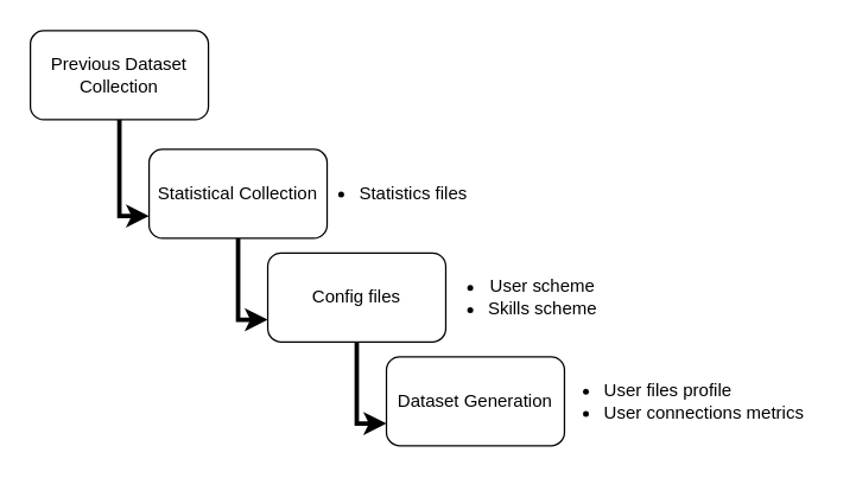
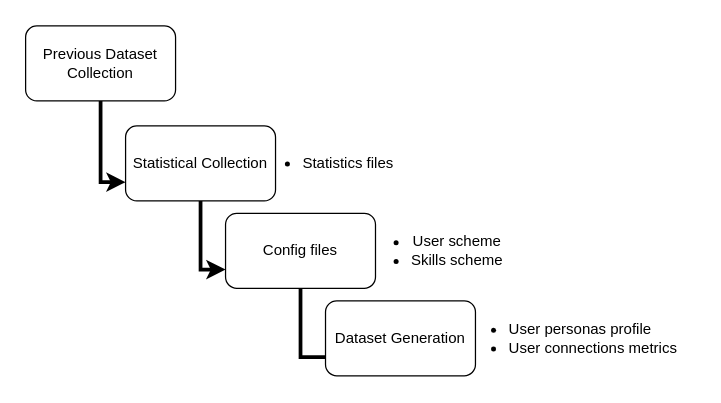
  <mxCell id="0" />
  <mxCell id="1" parent="0" />
  <mxCell id="2" style="edgeStyle=orthogonalEdgeStyle;rounded=0;orthogonalLoop=1;jettySize=auto;html=1;exitX=0.5;exitY=1;exitDx=0;exitDy=0;entryX=0;entryY=0.75;entryDx=0;entryDy=0;strokeWidth=3;" edge="1" parent="1" source="3" target="5"><mxGeometry relative="1" as="geometry" /></mxCell>
  <mxCell id="3" value="Previous Dataset Collection" style="rounded=1;whiteSpace=wrap;html=1;" vertex="1" parent="1"><mxGeometry x="20" y="20" width="120" height="60" as="geometry" /></mxCell>
  <mxCell id="4" style="edgeStyle=orthogonalEdgeStyle;rounded=0;orthogonalLoop=1;jettySize=auto;html=1;exitX=0.5;exitY=1;exitDx=0;exitDy=0;entryX=0;entryY=0.75;entryDx=0;entryDy=0;strokeWidth=3;" edge="1" parent="1" source="5" target="7"><mxGeometry relative="1" as="geometry" /></mxCell>
  <mxCell id="5" value="Statistical Collection" style="rounded=1;whiteSpace=wrap;html=1;" vertex="1" parent="1"><mxGeometry x="100" y="100" width="120" height="60" as="geometry" /></mxCell>
- <mxCell id="6" style="edgeStyle=orthogonalEdgeStyle;rounded=0;orthogonalLoop=1;jettySize=auto;html=1;exitX=0.5;exitY=1;exitDx=0;exitDy=0;entryX=0;entryY=0.75;entryDx=0;entryDy=0;strokeWidth=3;" edge="1" parent="1" source="7" target="8"><mxGeometry relative="1" as="geometry" /></mxCell>
+ <mxCell id="6" style="edgeStyle=orthogonalEdgeStyle;rounded=0;orthogonalLoop=1;jettySize=auto;html=1;exitX=0.5;exitY=1;exitDx=0;exitDy=0;entryX=0;entryY=0.75;entryDx=0;entryDy=0;strokeWidth=3;endArrow=none;" edge="1" parent="1" source="7" target="8"><mxGeometry relative="1" as="geometry" /></mxCell>
  <mxCell id="7" value="Config files" style="rounded=1;whiteSpace=wrap;html=1;" vertex="1" parent="1"><mxGeometry x="180" y="170" width="120" height="60" as="geometry" /></mxCell>
  <mxCell id="8" value="Dataset Generation" style="rounded=1;whiteSpace=wrap;html=1;" vertex="1" parent="1"><mxGeometry x="260" y="240" width="120" height="60" as="geometry" /></mxCell>
  <mxCell id="9" value="&lt;ul&gt;&lt;li&gt;User scheme&lt;/li&gt;&lt;li style=&quot;text-align: left&quot;&gt;Skills scheme&lt;/li&gt;&lt;/ul&gt;" style="text;html=1;align=center;verticalAlign=middle;resizable=0;points=[];autosize=1;strokeColor=none;" vertex="1" parent="1"><mxGeometry x="280" y="170" width="130" height="60" as="geometry" /></mxCell>
  <mxCell id="10" value="&lt;ul&gt;&lt;li&gt;Statistics files&lt;/li&gt;&lt;/ul&gt;" style="text;html=1;align=left;verticalAlign=middle;resizable=0;points=[];autosize=1;strokeColor=none;" vertex="1" parent="1"><mxGeometry x="200" y="110" width="130" height="40" as="geometry" /></mxCell>
- <mxCell id="11" value="&lt;ul&gt;&lt;li&gt;User files profile&lt;/li&gt;&lt;li&gt;User connections metrics&lt;/li&gt;&lt;/ul&gt;" style="text;html=1;align=left;verticalAlign=middle;resizable=0;points=[];autosize=1;strokeColor=none;" vertex="1" parent="1"><mxGeometry x="365" y="240" width="190" height="60" as="geometry" /></mxCell>
+ <mxCell id="11" value="&lt;ul&gt;&lt;li&gt;User personas profile&lt;/li&gt;&lt;li&gt;User connections metrics&lt;/li&gt;&lt;/ul&gt;" style="text;html=1;align=left;verticalAlign=middle;resizable=0;points=[];autosize=1;strokeColor=none;" vertex="1" parent="1"><mxGeometry x="365" y="240" width="190" height="60" as="geometry" /></mxCell>
